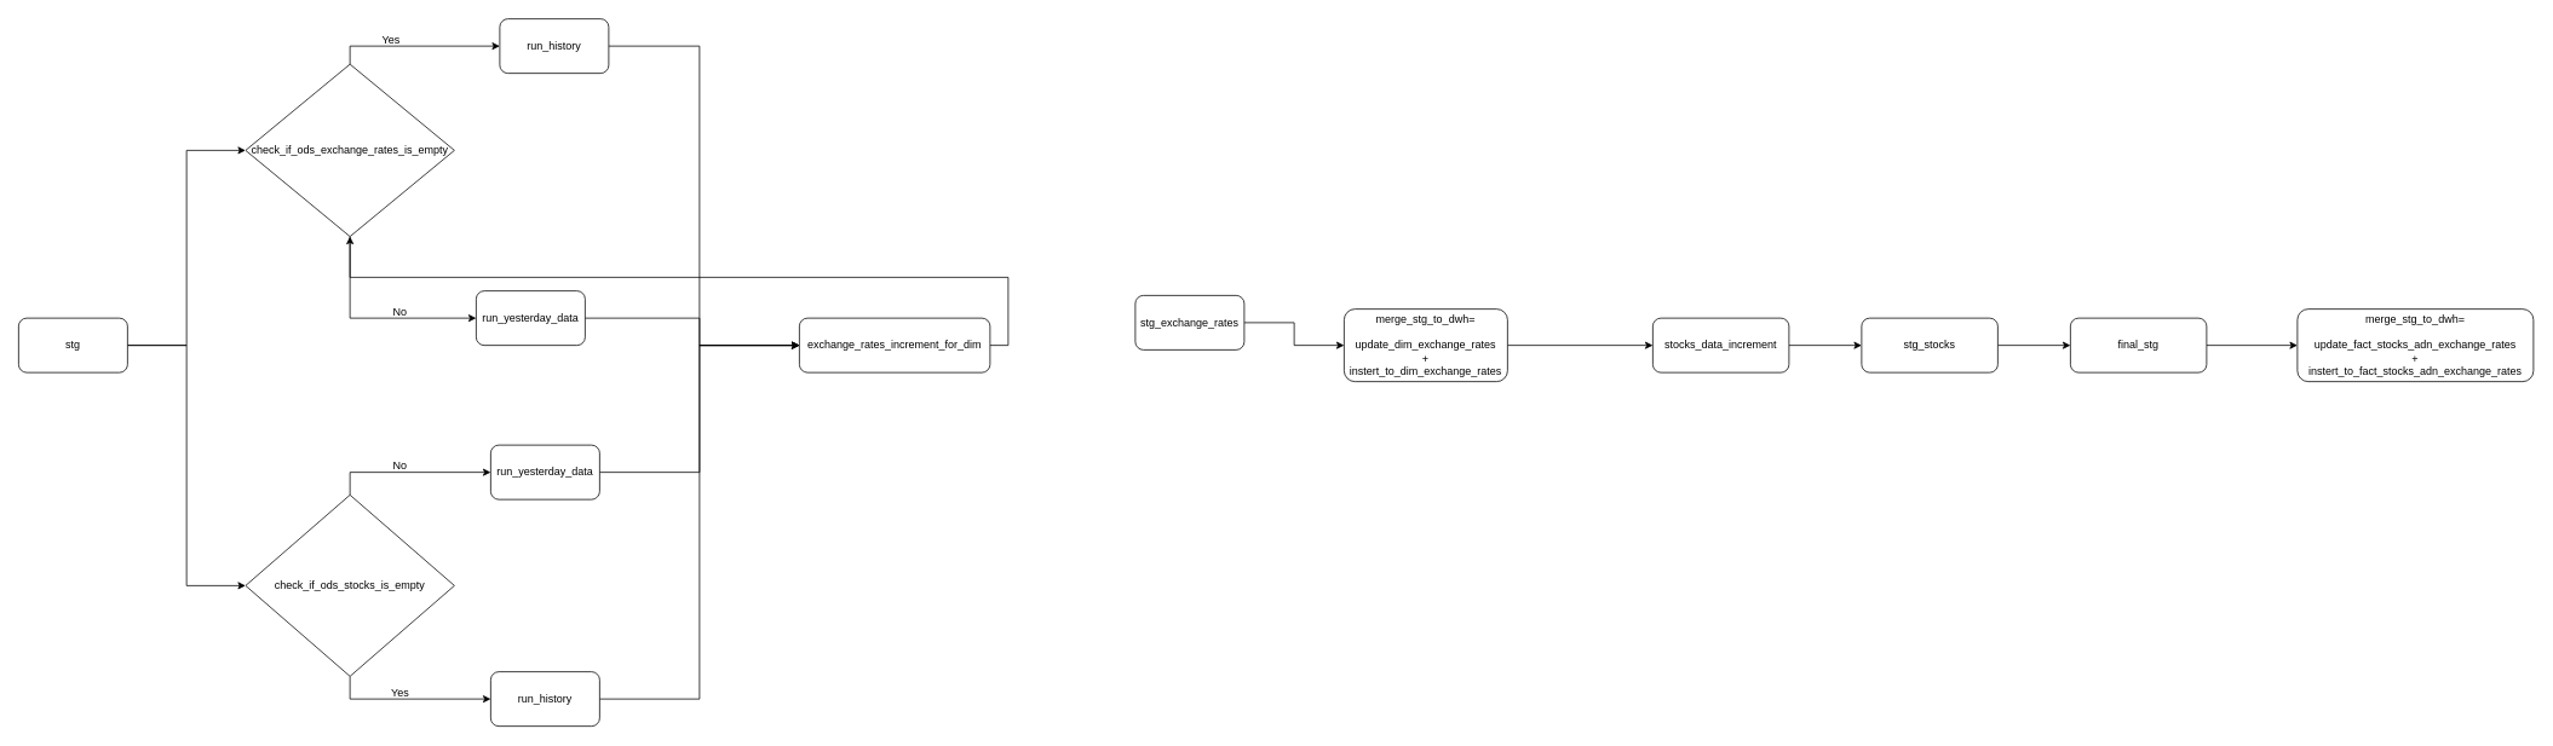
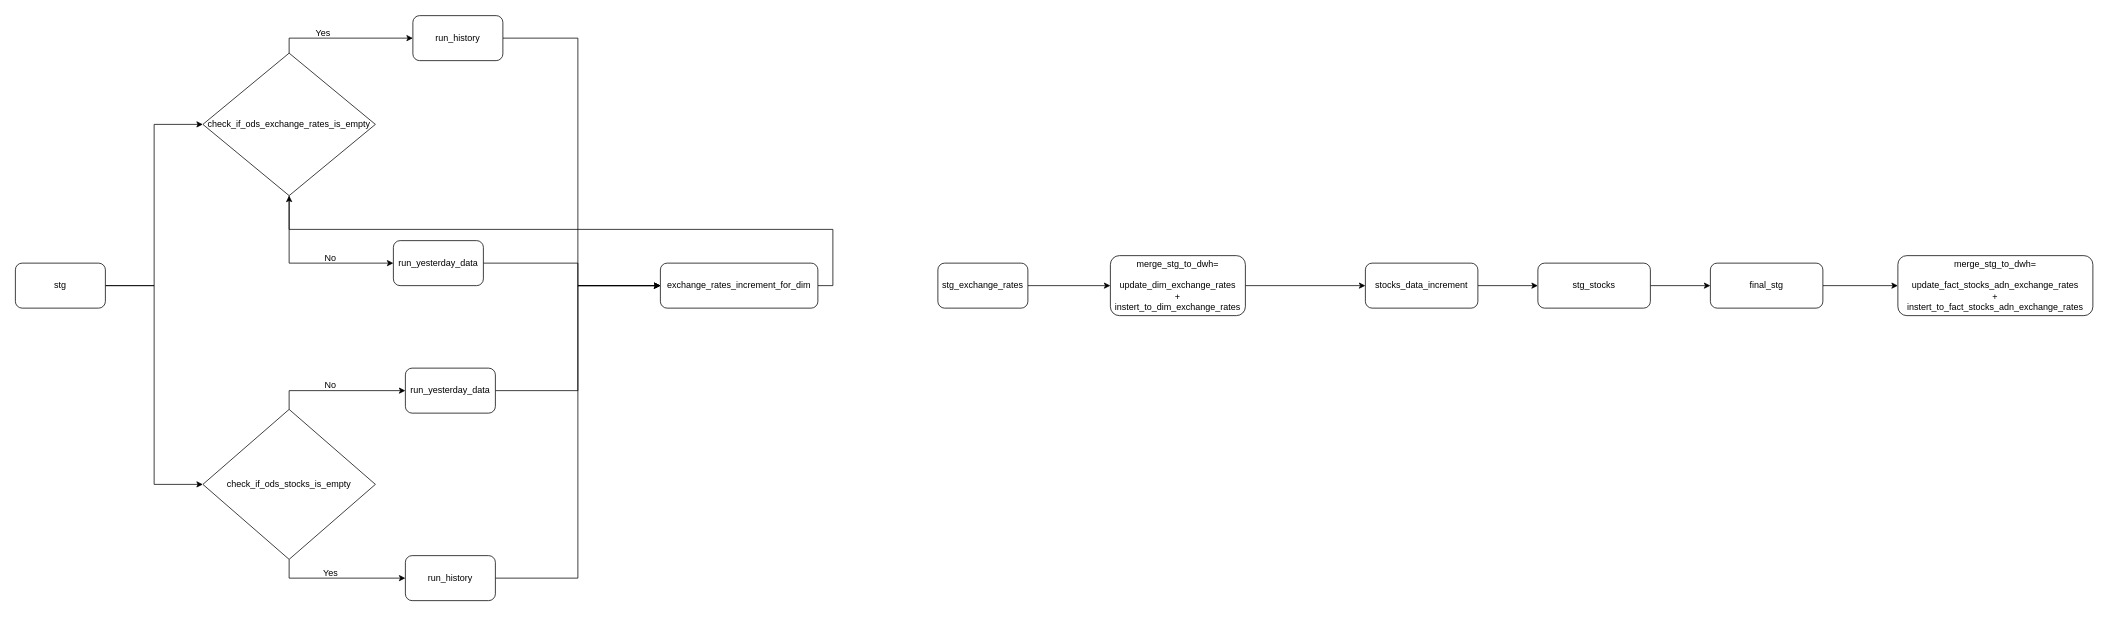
  <mxCell id="0" />
  <mxCell id="1" parent="0" />
  <mxCell id="2" style="edgeStyle=orthogonalEdgeStyle;rounded=0;orthogonalLoop=1;jettySize=auto;html=1;exitX=1;exitY=0.5;exitDx=0;exitDy=0;entryX=0;entryY=0.5;entryDx=0;entryDy=0;" edge="1" parent="1" source="4" target="10"><mxGeometry relative="1" as="geometry" /></mxCell>
  <mxCell id="3" style="edgeStyle=orthogonalEdgeStyle;rounded=0;orthogonalLoop=1;jettySize=auto;html=1;exitX=1;exitY=0.5;exitDx=0;exitDy=0;entryX=0;entryY=0.5;entryDx=0;entryDy=0;" edge="1" parent="1" source="4" target="7"><mxGeometry relative="1" as="geometry" /></mxCell>
  <mxCell id="4" value="stg" style="rounded=1;whiteSpace=wrap;html=1;" vertex="1" parent="1"><mxGeometry x="20" y="350" width="120" height="60" as="geometry" /></mxCell>
  <mxCell id="5" style="edgeStyle=orthogonalEdgeStyle;rounded=0;orthogonalLoop=1;jettySize=auto;html=1;exitX=0.5;exitY=0;exitDx=0;exitDy=0;entryX=0;entryY=0.5;entryDx=0;entryDy=0;" edge="1" parent="1" source="7" target="12"><mxGeometry relative="1" as="geometry" /></mxCell>
  <mxCell id="6" style="edgeStyle=orthogonalEdgeStyle;rounded=0;orthogonalLoop=1;jettySize=auto;html=1;exitX=0.5;exitY=1;exitDx=0;exitDy=0;entryX=0;entryY=0.5;entryDx=0;entryDy=0;" edge="1" parent="1" source="7" target="14"><mxGeometry relative="1" as="geometry" /></mxCell>
  <mxCell id="7" value="check_if_ods_exchange_rates_is_empty" style="rhombus;whiteSpace=wrap;html=1;" vertex="1" parent="1"><mxGeometry x="270" y="70" width="230" height="190" as="geometry" /></mxCell>
  <mxCell id="8" style="edgeStyle=orthogonalEdgeStyle;rounded=0;orthogonalLoop=1;jettySize=auto;html=1;exitX=0.5;exitY=0;exitDx=0;exitDy=0;entryX=0;entryY=0.5;entryDx=0;entryDy=0;" edge="1" parent="1" source="10" target="18"><mxGeometry relative="1" as="geometry" /></mxCell>
  <mxCell id="9" style="edgeStyle=orthogonalEdgeStyle;rounded=0;orthogonalLoop=1;jettySize=auto;html=1;exitX=0.5;exitY=1;exitDx=0;exitDy=0;entryX=0;entryY=0.5;entryDx=0;entryDy=0;" edge="1" parent="1" source="10" target="16"><mxGeometry relative="1" as="geometry" /></mxCell>
  <mxCell id="10" value="check_if_ods_stocks_is_empty" style="rhombus;whiteSpace=wrap;html=1;" vertex="1" parent="1"><mxGeometry x="270" y="545" width="230" height="200" as="geometry" /></mxCell>
  <mxCell id="11" style="edgeStyle=orthogonalEdgeStyle;rounded=0;orthogonalLoop=1;jettySize=auto;html=1;exitX=1;exitY=0.5;exitDx=0;exitDy=0;entryX=0;entryY=0.5;entryDx=0;entryDy=0;" edge="1" parent="1" source="12" target="20"><mxGeometry relative="1" as="geometry"><Array as="points"><mxPoint x="770" y="50" /><mxPoint x="770" y="380" /></Array></mxGeometry></mxCell>
  <mxCell id="12" value="run_history" style="rounded=1;whiteSpace=wrap;html=1;" vertex="1" parent="1"><mxGeometry x="550" y="20" width="120" height="60" as="geometry" /></mxCell>
  <mxCell id="13" style="edgeStyle=orthogonalEdgeStyle;rounded=0;orthogonalLoop=1;jettySize=auto;html=1;exitX=1;exitY=0.5;exitDx=0;exitDy=0;entryX=0;entryY=0.5;entryDx=0;entryDy=0;" edge="1" parent="1" source="14" target="20"><mxGeometry relative="1" as="geometry"><Array as="points"><mxPoint x="770" y="350" /><mxPoint x="770" y="380" /></Array></mxGeometry></mxCell>
  <mxCell id="14" value="run_yesterday_data" style="rounded=1;whiteSpace=wrap;html=1;" vertex="1" parent="1"><mxGeometry x="524" y="320" width="120" height="60" as="geometry" /></mxCell>
  <mxCell id="15" style="edgeStyle=orthogonalEdgeStyle;rounded=0;orthogonalLoop=1;jettySize=auto;html=1;exitX=1;exitY=0.5;exitDx=0;exitDy=0;entryX=0;entryY=0.5;entryDx=0;entryDy=0;" edge="1" parent="1" source="16" target="20"><mxGeometry relative="1" as="geometry" /></mxCell>
  <mxCell id="16" value="run_history" style="rounded=1;whiteSpace=wrap;html=1;" vertex="1" parent="1"><mxGeometry x="540" y="740" width="120" height="60" as="geometry" /></mxCell>
  <mxCell id="17" style="edgeStyle=orthogonalEdgeStyle;rounded=0;orthogonalLoop=1;jettySize=auto;html=1;exitX=1;exitY=0.5;exitDx=0;exitDy=0;entryX=0;entryY=0.5;entryDx=0;entryDy=0;" edge="1" parent="1" source="18" target="20"><mxGeometry relative="1" as="geometry" /></mxCell>
  <mxCell id="18" value="run_yesterday_data" style="rounded=1;whiteSpace=wrap;html=1;" vertex="1" parent="1"><mxGeometry x="540" y="490" width="120" height="60" as="geometry" /></mxCell>
  <mxCell id="19" style="edgeStyle=orthogonalEdgeStyle;rounded=0;orthogonalLoop=1;jettySize=auto;html=1;exitX=1;exitY=0.5;exitDx=0;exitDy=0;" edge="1" parent="1" source="20" target="7"><mxGeometry relative="1" as="geometry" /></mxCell>
  <mxCell id="20" value="exchange_rates_increment_for_dim" style="rounded=1;whiteSpace=wrap;html=1;" vertex="1" parent="1"><mxGeometry x="880" y="350" width="210" height="60" as="geometry" /></mxCell>
  <mxCell id="21" style="edgeStyle=orthogonalEdgeStyle;rounded=0;orthogonalLoop=1;jettySize=auto;html=1;exitX=1;exitY=0.5;exitDx=0;exitDy=0;entryX=0;entryY=0.5;entryDx=0;entryDy=0;" edge="1" parent="1" source="22" target="24"><mxGeometry relative="1" as="geometry" /></mxCell>
- <mxCell id="22" value="stg_exchange_rates" style="rounded=1;whiteSpace=wrap;html=1;" vertex="1" parent="1"><mxGeometry x="1250" y="325" width="120" height="60" as="geometry" /></mxCell>
+ <mxCell id="22" value="stg_exchange_rates" style="rounded=1;whiteSpace=wrap;html=1;" vertex="1" parent="1"><mxGeometry x="1250" y="350" width="120" height="60" as="geometry" /></mxCell>
  <mxCell id="23" style="edgeStyle=orthogonalEdgeStyle;rounded=0;orthogonalLoop=1;jettySize=auto;html=1;exitX=1;exitY=0.5;exitDx=0;exitDy=0;entryX=0;entryY=0.5;entryDx=0;entryDy=0;" edge="1" parent="1" source="24" target="26"><mxGeometry relative="1" as="geometry" /></mxCell>
  <mxCell id="24" value="merge_stg_to_dwh=&lt;div&gt;&lt;br&gt;&lt;/div&gt;&lt;div&gt;update_dim_exchange_rates&lt;/div&gt;&lt;div&gt;+&lt;/div&gt;&lt;div&gt;instert_to_dim_exchange_rates&lt;/div&gt;" style="rounded=1;whiteSpace=wrap;html=1;" vertex="1" parent="1"><mxGeometry x="1480" y="340" width="180" height="80" as="geometry" /></mxCell>
  <mxCell id="25" style="edgeStyle=orthogonalEdgeStyle;rounded=0;orthogonalLoop=1;jettySize=auto;html=1;exitX=1;exitY=0.5;exitDx=0;exitDy=0;entryX=0;entryY=0.5;entryDx=0;entryDy=0;" edge="1" parent="1" source="26" target="28"><mxGeometry relative="1" as="geometry" /></mxCell>
  <mxCell id="26" value="stocks_data_increment" style="rounded=1;whiteSpace=wrap;html=1;" vertex="1" parent="1"><mxGeometry x="1820" y="350" width="150" height="60" as="geometry" /></mxCell>
  <mxCell id="27" style="edgeStyle=orthogonalEdgeStyle;rounded=0;orthogonalLoop=1;jettySize=auto;html=1;exitX=1;exitY=0.5;exitDx=0;exitDy=0;entryX=0;entryY=0.5;entryDx=0;entryDy=0;" edge="1" parent="1" source="28" target="30"><mxGeometry relative="1" as="geometry" /></mxCell>
  <mxCell id="28" value="stg_stocks" style="rounded=1;whiteSpace=wrap;html=1;" vertex="1" parent="1"><mxGeometry x="2050" y="350" width="150" height="60" as="geometry" /></mxCell>
  <mxCell id="29" style="edgeStyle=orthogonalEdgeStyle;rounded=0;orthogonalLoop=1;jettySize=auto;html=1;exitX=1;exitY=0.5;exitDx=0;exitDy=0;entryX=0;entryY=0.5;entryDx=0;entryDy=0;" edge="1" parent="1" source="30" target="31"><mxGeometry relative="1" as="geometry" /></mxCell>
  <mxCell id="30" value="final_stg" style="rounded=1;whiteSpace=wrap;html=1;" vertex="1" parent="1"><mxGeometry x="2280" y="350" width="150" height="60" as="geometry" /></mxCell>
  <mxCell id="31" value="merge_stg_to_dwh=&lt;div&gt;&lt;br&gt;&lt;/div&gt;&lt;div&gt;update_fact_stocks_adn_exchange_rates&lt;/div&gt;&lt;div&gt;+&lt;/div&gt;&lt;div&gt;instert_to_&lt;span style=&quot;background-color: transparent; color: light-dark(rgb(0, 0, 0), rgb(255, 255, 255));&quot;&gt;fact_stocks_adn_exchange_rates&lt;/span&gt;&lt;/div&gt;" style="rounded=1;whiteSpace=wrap;html=1;" vertex="1" parent="1"><mxGeometry x="2530" y="340" width="260" height="80" as="geometry" /></mxCell>
  <mxCell id="32" value="Yes" style="text;html=1;align=center;verticalAlign=middle;resizable=0;points=[];autosize=1;strokeColor=none;fillColor=none;" vertex="1" parent="1"><mxGeometry x="410" y="28" width="40" height="30" as="geometry" /></mxCell>
  <mxCell id="33" value="No" style="text;html=1;align=center;verticalAlign=middle;resizable=0;points=[];autosize=1;strokeColor=none;fillColor=none;" vertex="1" parent="1"><mxGeometry x="420" y="328" width="40" height="30" as="geometry" /></mxCell>
  <mxCell id="34" value="No" style="text;html=1;align=center;verticalAlign=middle;resizable=0;points=[];autosize=1;strokeColor=none;fillColor=none;" vertex="1" parent="1"><mxGeometry x="420" y="498" width="40" height="30" as="geometry" /></mxCell>
  <mxCell id="35" value="Yes" style="text;html=1;align=center;verticalAlign=middle;resizable=0;points=[];autosize=1;strokeColor=none;fillColor=none;" vertex="1" parent="1"><mxGeometry x="420" y="748" width="40" height="30" as="geometry" /></mxCell>
